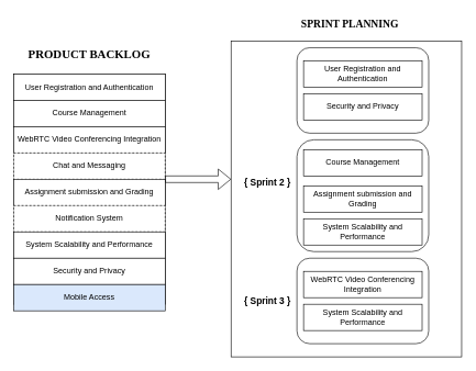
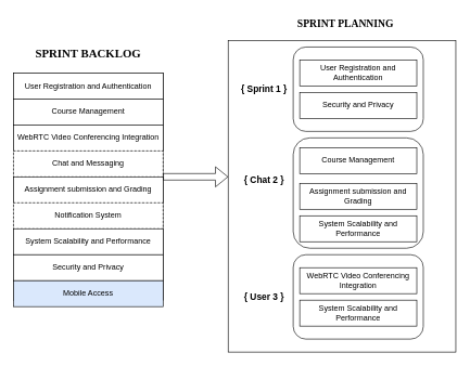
  <mxCell id="0" />
  <mxCell id="1" parent="0" />
  <mxCell id="2" value="" style="rounded=0;whiteSpace=wrap;html=1;" parent="1" vertex="1"><mxGeometry x="350" y="62" width="350" height="480" as="geometry" /></mxCell>
  <mxCell id="3" value="" style="rounded=0;whiteSpace=wrap;html=1;" parent="1" vertex="1"><mxGeometry x="20" y="112" width="230" height="350" as="geometry" /></mxCell>
  <mxCell id="4" value="User Registration and Authentication" style="rounded=0;whiteSpace=wrap;html=1;" parent="1" vertex="1"><mxGeometry x="20" y="112" width="230" height="40" as="geometry" /></mxCell>
  <mxCell id="5" value="Course Management" style="rounded=0;whiteSpace=wrap;html=1;" parent="1" vertex="1"><mxGeometry x="20" y="152" width="230" height="40" as="geometry" /></mxCell>
  <mxCell id="6" value="WebRTC Video Conferencing Integration" style="rounded=0;whiteSpace=wrap;html=1;" parent="1" vertex="1"><mxGeometry x="20" y="192" width="230" height="40" as="geometry" /></mxCell>
  <mxCell id="7" value="Chat and Messaging" style="rounded=0;whiteSpace=wrap;html=1;dashed=1;" parent="1" vertex="1"><mxGeometry x="20" y="232" width="230" height="40" as="geometry" /></mxCell>
  <mxCell id="8" value="Assignment submission and Grading" style="rounded=0;whiteSpace=wrap;html=1;" parent="1" vertex="1"><mxGeometry x="20" y="272" width="230" height="40" as="geometry" /></mxCell>
  <mxCell id="9" value="Notification System" style="rounded=0;whiteSpace=wrap;html=1;dashed=1;" parent="1" vertex="1"><mxGeometry x="20" y="312" width="230" height="40" as="geometry" /></mxCell>
  <mxCell id="10" value="System Scalability and Performance" style="rounded=0;whiteSpace=wrap;html=1;" parent="1" vertex="1"><mxGeometry x="20" y="352" width="230" height="40" as="geometry" /></mxCell>
  <mxCell id="11" value="Security and Privacy" style="rounded=0;whiteSpace=wrap;html=1;" parent="1" vertex="1"><mxGeometry x="20" y="392" width="230" height="40" as="geometry" /></mxCell>
  <mxCell id="12" value="Mobile Access" style="rounded=0;whiteSpace=wrap;html=1;fillColor=#dae8fc;" parent="1" vertex="1"><mxGeometry x="20" y="432" width="230" height="40" as="geometry" /></mxCell>
- <mxCell id="13" value="PRODUCT BACKLOG" style="text;html=1;align=center;verticalAlign=middle;whiteSpace=wrap;rounded=0;fontStyle=1;fontFamily=Times New Roman;fontSize=18;labelBackgroundColor=none;" parent="1" vertex="1"><mxGeometry x="25" y="62" width="220" height="40" as="geometry" /></mxCell>
+ <mxCell id="13" value="SPRINT BACKLOG" style="text;html=1;align=center;verticalAlign=middle;whiteSpace=wrap;rounded=0;fontStyle=1;fontFamily=Times New Roman;fontSize=18;labelBackgroundColor=none;" parent="1" vertex="1"><mxGeometry x="25" y="62" width="220" height="40" as="geometry" /></mxCell>
  <mxCell id="14" value="" style="rounded=1;whiteSpace=wrap;html=1;" parent="1" vertex="1"><mxGeometry x="450" y="72" width="200" height="130" as="geometry" /></mxCell>
+ <mxCell id="15" value="&lt;b&gt;&lt;font style=&quot;font-size: 14px;&quot;&gt;{ Sprint 1 }&lt;/font&gt;&lt;/b&gt;" style="text;html=1;align=center;verticalAlign=middle;resizable=0;points=[];autosize=1;strokeColor=none;fillColor=none;" parent="1" vertex="1"><mxGeometry x="360" y="122" width="90" height="30" as="geometry" /></mxCell>
  <mxCell id="16" value="User Registration and Authentication" style="rounded=0;whiteSpace=wrap;html=1;" parent="1" vertex="1"><mxGeometry x="460" y="92" width="180" height="40" as="geometry" /></mxCell>
  <mxCell id="17" value="Security and Privacy" style="rounded=0;whiteSpace=wrap;html=1;" parent="1" vertex="1"><mxGeometry x="460" y="142" width="180" height="40" as="geometry" /></mxCell>
  <mxCell id="18" value="" style="rounded=1;whiteSpace=wrap;html=1;" parent="1" vertex="1"><mxGeometry x="450" y="212" width="200" height="170" as="geometry" /></mxCell>
- <mxCell id="19" value="&lt;b&gt;&lt;font style=&quot;font-size: 14px;&quot;&gt;{ Sprint 2 }&lt;/font&gt;&lt;/b&gt;" style="text;html=1;align=center;verticalAlign=middle;resizable=0;points=[];autosize=1;strokeColor=none;fillColor=none;" parent="1" vertex="1"><mxGeometry x="360" y="262" width="90" height="30" as="geometry" /></mxCell>
+ <mxCell id="19" value="&lt;b&gt;&lt;font style=&quot;font-size: 14px;&quot;&gt;{ Chat 2 }&lt;/font&gt;&lt;/b&gt;" style="text;html=1;align=center;verticalAlign=middle;resizable=0;points=[];autosize=1;strokeColor=none;fillColor=none;" parent="1" vertex="1"><mxGeometry x="360" y="262" width="90" height="30" as="geometry" /></mxCell>
  <mxCell id="20" value="Course Management" style="rounded=0;whiteSpace=wrap;html=1;" parent="1" vertex="1"><mxGeometry x="460" y="227" width="180" height="40" as="geometry" /></mxCell>
  <mxCell id="21" value="Assignment submission and Grading" style="rounded=0;whiteSpace=wrap;html=1;" parent="1" vertex="1"><mxGeometry x="460" y="282" width="180" height="40" as="geometry" /></mxCell>
  <mxCell id="22" value="" style="rounded=1;whiteSpace=wrap;html=1;" parent="1" vertex="1"><mxGeometry x="450" y="392" width="200" height="130" as="geometry" /></mxCell>
- <mxCell id="23" value="&lt;b&gt;&lt;font style=&quot;font-size: 14px;&quot;&gt;{ Sprint 3 }&lt;/font&gt;&lt;/b&gt;" style="text;html=1;align=center;verticalAlign=middle;resizable=0;points=[];autosize=1;strokeColor=none;fillColor=none;" parent="1" vertex="1"><mxGeometry x="360" y="442" width="90" height="30" as="geometry" /></mxCell>
+ <mxCell id="23" value="&lt;b&gt;&lt;font style=&quot;font-size: 14px;&quot;&gt;{ User 3 }&lt;/font&gt;&lt;/b&gt;" style="text;html=1;align=center;verticalAlign=middle;resizable=0;points=[];autosize=1;strokeColor=none;fillColor=none;" parent="1" vertex="1"><mxGeometry x="360" y="442" width="90" height="30" as="geometry" /></mxCell>
  <mxCell id="24" value="WebRTC Video Conferencing Integration" style="rounded=0;whiteSpace=wrap;html=1;" parent="1" vertex="1"><mxGeometry x="460" y="412" width="180" height="40" as="geometry" /></mxCell>
  <mxCell id="25" value="System Scalability and Performance" style="rounded=0;whiteSpace=wrap;html=1;" parent="1" vertex="1"><mxGeometry x="460" y="462" width="180" height="40" as="geometry" /></mxCell>
  <mxCell id="26" value="System Scalability and Performance" style="rounded=0;whiteSpace=wrap;html=1;" parent="1" vertex="1"><mxGeometry x="460" y="332" width="180" height="40" as="geometry" /></mxCell>
  <mxCell id="27" value="" style="shape=flexArrow;endArrow=classic;html=1;rounded=0;exitX=1;exitY=0;exitDx=0;exitDy=0;" parent="1" source="8" edge="1"><mxGeometry width="50" height="50" relative="1" as="geometry"><mxPoint x="370" y="292" as="sourcePoint" /><mxPoint x="350" y="272" as="targetPoint" /></mxGeometry></mxCell>
  <mxCell id="28" value="&lt;font face=&quot;Times New Roman&quot; style=&quot;font-size: 16px;&quot;&gt;&lt;b&gt;SPRINT PLANNING&lt;/b&gt;&lt;/font&gt;" style="text;html=1;align=center;verticalAlign=middle;resizable=0;points=[];autosize=1;strokeColor=none;fillColor=none;" parent="1" vertex="1"><mxGeometry x="445" y="20" width="170" height="30" as="geometry" /></mxCell>
